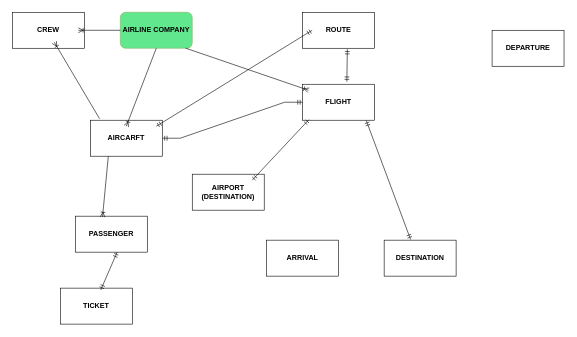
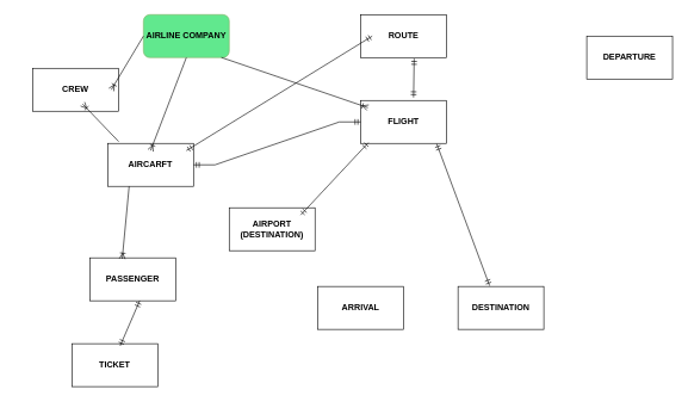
  <mxCell id="0" />
  <mxCell id="1" parent="0" />
  <mxCell id="2" value="AIRLINE COMPANY" style="rounded=1;whiteSpace=wrap;html=1;fontStyle=1;fillColor=#61E88E;strokeColor=#82b366;" vertex="1" parent="1"><mxGeometry x="200" y="20" width="120" height="60" as="geometry" /></mxCell>
  <mxCell id="3" value="&lt;b&gt;AIRCARFT&lt;/b&gt;" style="rounded=0;whiteSpace=wrap;html=1;" vertex="1" parent="1"><mxGeometry x="150" y="200" width="120" height="60" as="geometry" /></mxCell>
- <mxCell id="4" value="&lt;b&gt;CREW&lt;/b&gt;" style="rounded=0;whiteSpace=wrap;html=1;" vertex="1" parent="1"><mxGeometry x="20" y="20" width="120" height="60" as="geometry" /></mxCell>
+ <mxCell id="4" value="&lt;b&gt;CREW&lt;/b&gt;" style="rounded=0;whiteSpace=wrap;html=1;" vertex="1" parent="1"><mxGeometry x="45" y="95" width="120" height="60" as="geometry" /></mxCell>
  <mxCell id="5" value="&lt;b&gt;ROUTE&lt;/b&gt;" style="rounded=0;whiteSpace=wrap;html=1;" vertex="1" parent="1"><mxGeometry x="504" y="20" width="120" height="60" as="geometry" /></mxCell>
  <mxCell id="6" value="&lt;b&gt;FLIGHT&lt;/b&gt;" style="rounded=0;whiteSpace=wrap;html=1;" vertex="1" parent="1"><mxGeometry x="504" y="140" width="120" height="60" as="geometry" /></mxCell>
  <mxCell id="7" value="&lt;b&gt;DEPARTURE&lt;/b&gt;" style="rounded=0;whiteSpace=wrap;html=1;" vertex="1" parent="1"><mxGeometry x="820" y="50" width="120" height="60" as="geometry" /></mxCell>
  <mxCell id="8" value="&lt;b&gt;PASSENGER&lt;/b&gt;" style="rounded=0;whiteSpace=wrap;html=1;" vertex="1" parent="1"><mxGeometry x="125" y="360" width="120" height="60" as="geometry" /></mxCell>
  <mxCell id="9" value="&lt;b&gt;AIRPORT (DESTINATION)&lt;/b&gt;" style="rounded=0;whiteSpace=wrap;html=1;" vertex="1" parent="1"><mxGeometry x="320" y="290" width="120" height="60" as="geometry" /></mxCell>
  <mxCell id="10" value="&lt;b&gt;TICKET&lt;/b&gt;" style="rounded=0;whiteSpace=wrap;html=1;" vertex="1" parent="1"><mxGeometry x="100" y="480" width="120" height="60" as="geometry" /></mxCell>
  <mxCell id="11" value="&lt;b&gt;DESTINATION&lt;/b&gt;" style="rounded=0;whiteSpace=wrap;html=1;" vertex="1" parent="1"><mxGeometry x="640" y="400" width="120" height="60" as="geometry" /></mxCell>
  <mxCell id="12" value="&lt;b&gt;ARRIVAL&lt;/b&gt;" style="rounded=0;whiteSpace=wrap;html=1;" vertex="1" parent="1"><mxGeometry x="444" y="400" width="120" height="60" as="geometry" /></mxCell>
  <mxCell id="13" value="" style="fontSize=12;html=1;endArrow=ERoneToMany;rounded=0;exitX=0.5;exitY=1;exitDx=0;exitDy=0;entryX=0.5;entryY=0.167;entryDx=0;entryDy=0;entryPerimeter=0;" edge="1" parent="1" source="2" target="3"><mxGeometry width="100" height="100" relative="1" as="geometry"><mxPoint x="240" y="130" as="sourcePoint" /><mxPoint x="260" y="190" as="targetPoint" /></mxGeometry></mxCell>
  <mxCell id="14" value="" style="fontSize=12;html=1;endArrow=ERoneToMany;rounded=0;exitX=0.908;exitY=0.997;exitDx=0;exitDy=0;exitPerimeter=0;entryX=0.083;entryY=0.167;entryDx=0;entryDy=0;entryPerimeter=0;" edge="1" parent="1" source="2" target="6"><mxGeometry width="100" height="100" relative="1" as="geometry"><mxPoint x="330" y="340" as="sourcePoint" /><mxPoint x="370" y="160" as="targetPoint" /></mxGeometry></mxCell>
  <mxCell id="15" value="" style="edgeStyle=entityRelationEdgeStyle;fontSize=12;html=1;endArrow=ERmandOne;startArrow=ERmandOne;rounded=0;entryX=0;entryY=0.5;entryDx=0;entryDy=0;" edge="1" parent="1" source="3" target="6"><mxGeometry width="100" height="100" relative="1" as="geometry"><mxPoint x="330" y="340" as="sourcePoint" /><mxPoint x="430" y="240" as="targetPoint" /></mxGeometry></mxCell>
  <mxCell id="16" value="" style="fontSize=12;html=1;endArrow=ERoneToMany;rounded=0;exitX=0;exitY=0.5;exitDx=0;exitDy=0;entryX=0.917;entryY=0.5;entryDx=0;entryDy=0;entryPerimeter=0;" edge="1" parent="1" source="2" target="4"><mxGeometry width="100" height="100" relative="1" as="geometry"><mxPoint x="330" y="340" as="sourcePoint" /><mxPoint x="160" y="100" as="targetPoint" /></mxGeometry></mxCell>
  <mxCell id="17" value="" style="fontSize=12;html=1;endArrow=ERoneToMany;rounded=0;exitX=0.128;exitY=-0.043;exitDx=0;exitDy=0;exitPerimeter=0;entryX=0.583;entryY=0.833;entryDx=0;entryDy=0;entryPerimeter=0;" edge="1" parent="1" source="3" target="4"><mxGeometry width="100" height="100" relative="1" as="geometry"><mxPoint x="-20" y="230" as="sourcePoint" /><mxPoint x="80" y="130" as="targetPoint" /></mxGeometry></mxCell>
  <mxCell id="18" value="" style="fontSize=12;html=1;endArrow=ERoneToMany;rounded=0;exitX=0.25;exitY=1;exitDx=0;exitDy=0;entryX=0.378;entryY=0.023;entryDx=0;entryDy=0;entryPerimeter=0;" edge="1" parent="1" source="3" target="8"><mxGeometry width="100" height="100" relative="1" as="geometry"><mxPoint x="20" y="420" as="sourcePoint" /><mxPoint x="120" y="320" as="targetPoint" /></mxGeometry></mxCell>
  <mxCell id="19" value="" style="fontSize=12;html=1;endArrow=ERmandOne;startArrow=ERmandOne;rounded=0;entryX=0.582;entryY=0.997;entryDx=0;entryDy=0;entryPerimeter=0;exitX=0.562;exitY=0.05;exitDx=0;exitDy=0;exitPerimeter=0;" edge="1" parent="1" source="10" target="8"><mxGeometry width="100" height="100" relative="1" as="geometry"><mxPoint x="300" y="450" as="sourcePoint" /><mxPoint x="280" y="390" as="targetPoint" /><Array as="points" /></mxGeometry></mxCell>
  <mxCell id="20" value="" style="fontSize=12;html=1;endArrow=ERmandOne;startArrow=ERmandOne;rounded=0;entryX=0.885;entryY=1.01;entryDx=0;entryDy=0;entryPerimeter=0;exitX=0.368;exitY=-0.017;exitDx=0;exitDy=0;exitPerimeter=0;" edge="1" parent="1" source="11" target="6"><mxGeometry width="100" height="100" relative="1" as="geometry"><mxPoint x="590" y="400" as="sourcePoint" /><mxPoint x="690" y="300" as="targetPoint" /></mxGeometry></mxCell>
  <mxCell id="21" value="" style="fontSize=12;html=1;endArrow=ERmandOne;startArrow=ERmandOne;rounded=0;exitX=0.917;exitY=0.167;exitDx=0;exitDy=0;exitPerimeter=0;entryX=0.133;entryY=0.5;entryDx=0;entryDy=0;entryPerimeter=0;" edge="1" parent="1" source="3" target="5"><mxGeometry width="100" height="100" relative="1" as="geometry"><mxPoint x="280" y="220" as="sourcePoint" /><mxPoint x="380" y="120" as="targetPoint" /></mxGeometry></mxCell>
  <mxCell id="22" value="" style="fontSize=12;html=1;endArrow=ERmandOne;startArrow=ERmandOne;rounded=0;entryX=0.088;entryY=0.983;entryDx=0;entryDy=0;entryPerimeter=0;exitX=0.833;exitY=0.167;exitDx=0;exitDy=0;exitPerimeter=0;" edge="1" parent="1" source="9" target="6"><mxGeometry width="100" height="100" relative="1" as="geometry"><mxPoint x="330" y="300" as="sourcePoint" /><mxPoint x="430" y="200" as="targetPoint" /></mxGeometry></mxCell>
  <mxCell id="23" value="" style="fontSize=12;html=1;endArrow=ERmandOne;startArrow=ERmandOne;rounded=0;entryX=0.622;entryY=1.023;entryDx=0;entryDy=0;entryPerimeter=0;exitX=0.615;exitY=-0.07;exitDx=0;exitDy=0;exitPerimeter=0;" edge="1" parent="1" source="6" target="5"><mxGeometry width="100" height="100" relative="1" as="geometry"><mxPoint x="330" y="300" as="sourcePoint" /><mxPoint x="430" y="200" as="targetPoint" /></mxGeometry></mxCell>
